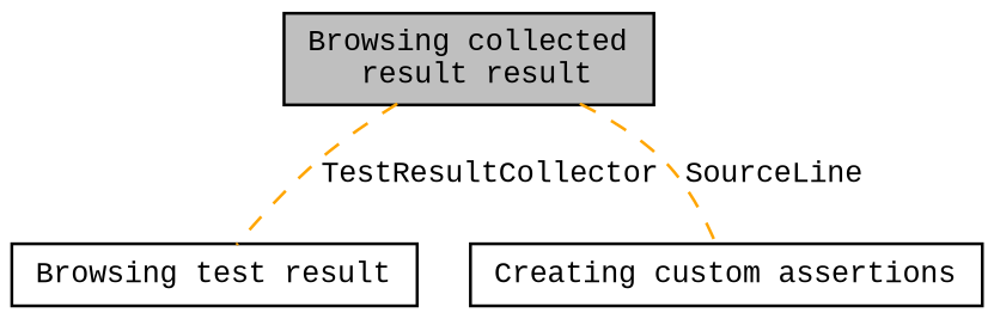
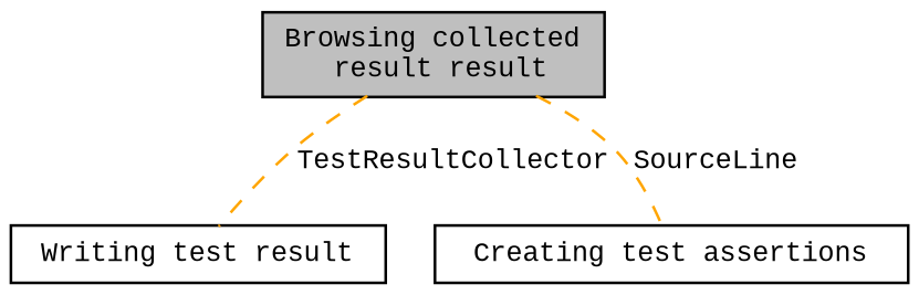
  digraph {
    fontname="Liberation Mono"
    rankdir=TB
    node [color=black fillcolor=white fontname="Liberation Mono" fontsize=10 shape=record style=filled]
    edge [color=orange dir=none fontname="Liberation Mono" fontsize=10 labelfontname=Helvetica labelfontsize=10 shape=plaintext style=dashed]
-   n1 [height=0.2 label="Browsing test result" width=0.4]
-   n2 [height=0.2 label="Creating custom assertions" width=0.4]
+   n1 [height=0.2 label="Writing test result" width=0.4]
+   n2 [height=0.2 label="Creating test assertions" width=0.4]
    n3 [fillcolor=grey75 fontcolor=black height=0.2 label="Browsing collected\l result result" width=0.4]
    n3 -> n1 [label=TestResultCollector]
    n3 -> n2 [label=SourceLine]
  }
